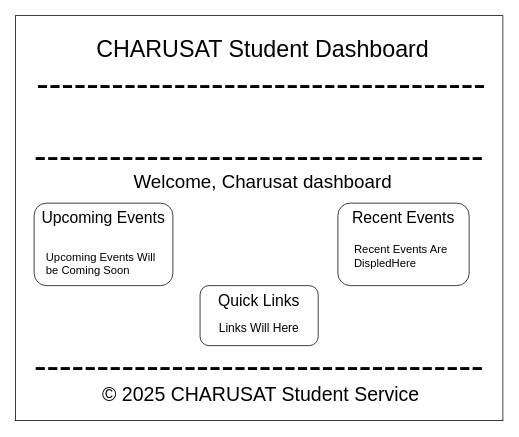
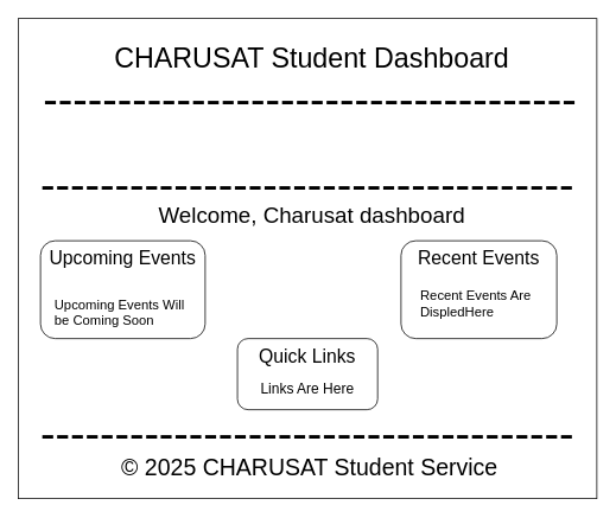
  <mxCell id="0" />
  <mxCell id="1" parent="0" />
  <mxCell id="2" value="" style="rounded=0;whiteSpace=wrap;html=1;" parent="1" vertex="1"><mxGeometry x="20" y="20" width="650" height="540" as="geometry" /></mxCell>
  <mxCell id="3" value="------------------------------------" style="text;html=1;align=center;verticalAlign=middle;whiteSpace=wrap;rounded=0;fontSize=50;" parent="1" vertex="1"><mxGeometry x="37.5" y="95" width="620" height="30" as="geometry" /></mxCell>
  <mxCell id="4" value="CHARUSAT Student Dashboard" style="text;html=1;align=center;verticalAlign=middle;whiteSpace=wrap;rounded=0;fontSize=31;" parent="1" vertex="1"><mxGeometry x="120" y="35" width="460" height="60" as="geometry" /></mxCell>
  <mxCell id="5" value="------------------------------------" style="text;html=1;align=center;verticalAlign=middle;whiteSpace=wrap;rounded=0;fontSize=50;" parent="1" vertex="1"><mxGeometry x="35" y="190" width="620" height="30" as="geometry" /></mxCell>
  <mxCell id="6" value="&lt;font style=&quot;font-size: 25px;&quot;&gt;Welcome, Charusat dashboard&lt;/font&gt;" style="text;html=1;align=center;verticalAlign=middle;whiteSpace=wrap;rounded=0;fontSize=29;" parent="1" vertex="1"><mxGeometry x="40" y="220" width="620" height="40" as="geometry" /></mxCell>
  <mxCell id="7" value="Upcoming Events" style="rounded=1;whiteSpace=wrap;html=1;fontSize=21;verticalAlign=top;fontColor=light-dark(#000000,#12FFF7);" parent="1" vertex="1"><mxGeometry x="45" y="270" width="185" height="110" as="geometry" /></mxCell>
  <mxCell id="8" value="&lt;font style=&quot;color: light-dark(rgb(0, 0, 0), rgb(0, 255, 255));&quot;&gt;Recent Events&lt;/font&gt;" style="rounded=1;whiteSpace=wrap;html=1;fontSize=21;verticalAlign=top;fontColor=light-dark(#808080,#808080);" parent="1" vertex="1"><mxGeometry x="450" y="270" width="175" height="110" as="geometry" /></mxCell>
  <mxCell id="9" value="&lt;font style=&quot;color: light-dark(rgb(0, 0, 0), rgb(0, 255, 255));&quot;&gt;Quick Links&lt;/font&gt;" style="rounded=1;whiteSpace=wrap;html=1;fontSize=21;verticalAlign=top;fontColor=light-dark(#FF3333,#808080);" parent="1" vertex="1"><mxGeometry x="266.25" y="380" width="157.5" height="80" as="geometry" /></mxCell>
  <mxCell id="10" value="Upcoming Events Will be Coming Soon" style="text;html=1;align=left;verticalAlign=middle;whiteSpace=wrap;rounded=0;fontSize=15;" parent="1" vertex="1"><mxGeometry x="58.75" y="325" width="157.5" height="50" as="geometry" /></mxCell>
  <mxCell id="11" value="Recent Events Are DispledHere" style="text;html=1;align=left;verticalAlign=middle;whiteSpace=wrap;rounded=0;fontSize=15;" parent="1" vertex="1"><mxGeometry x="470" y="320" width="135" height="40" as="geometry" /></mxCell>
- <mxCell id="12" value="Links Will Here" style="text;html=1;align=center;verticalAlign=top;whiteSpace=wrap;rounded=0;fontSize=16;" parent="1" vertex="1"><mxGeometry x="290" y="420" width="110" height="50" as="geometry" /></mxCell>
+ <mxCell id="12" value="Links Are Here" style="text;html=1;align=center;verticalAlign=top;whiteSpace=wrap;rounded=0;fontSize=16;" parent="1" vertex="1"><mxGeometry x="290" y="420" width="110" height="50" as="geometry" /></mxCell>
  <mxCell id="13" value="© 2025 CHARUSAT Student Service" style="text;align=center;verticalAlign=middle;whiteSpace=wrap;rounded=0;html=1;fontSize=26;" parent="1" vertex="1"><mxGeometry x="65" y="510" width="565" height="30" as="geometry" /></mxCell>
  <mxCell id="14" value="------------------------------------" style="text;html=1;align=center;verticalAlign=middle;whiteSpace=wrap;rounded=0;fontSize=50;" parent="1" vertex="1"><mxGeometry x="35" y="470" width="620" height="30" as="geometry" /></mxCell>
